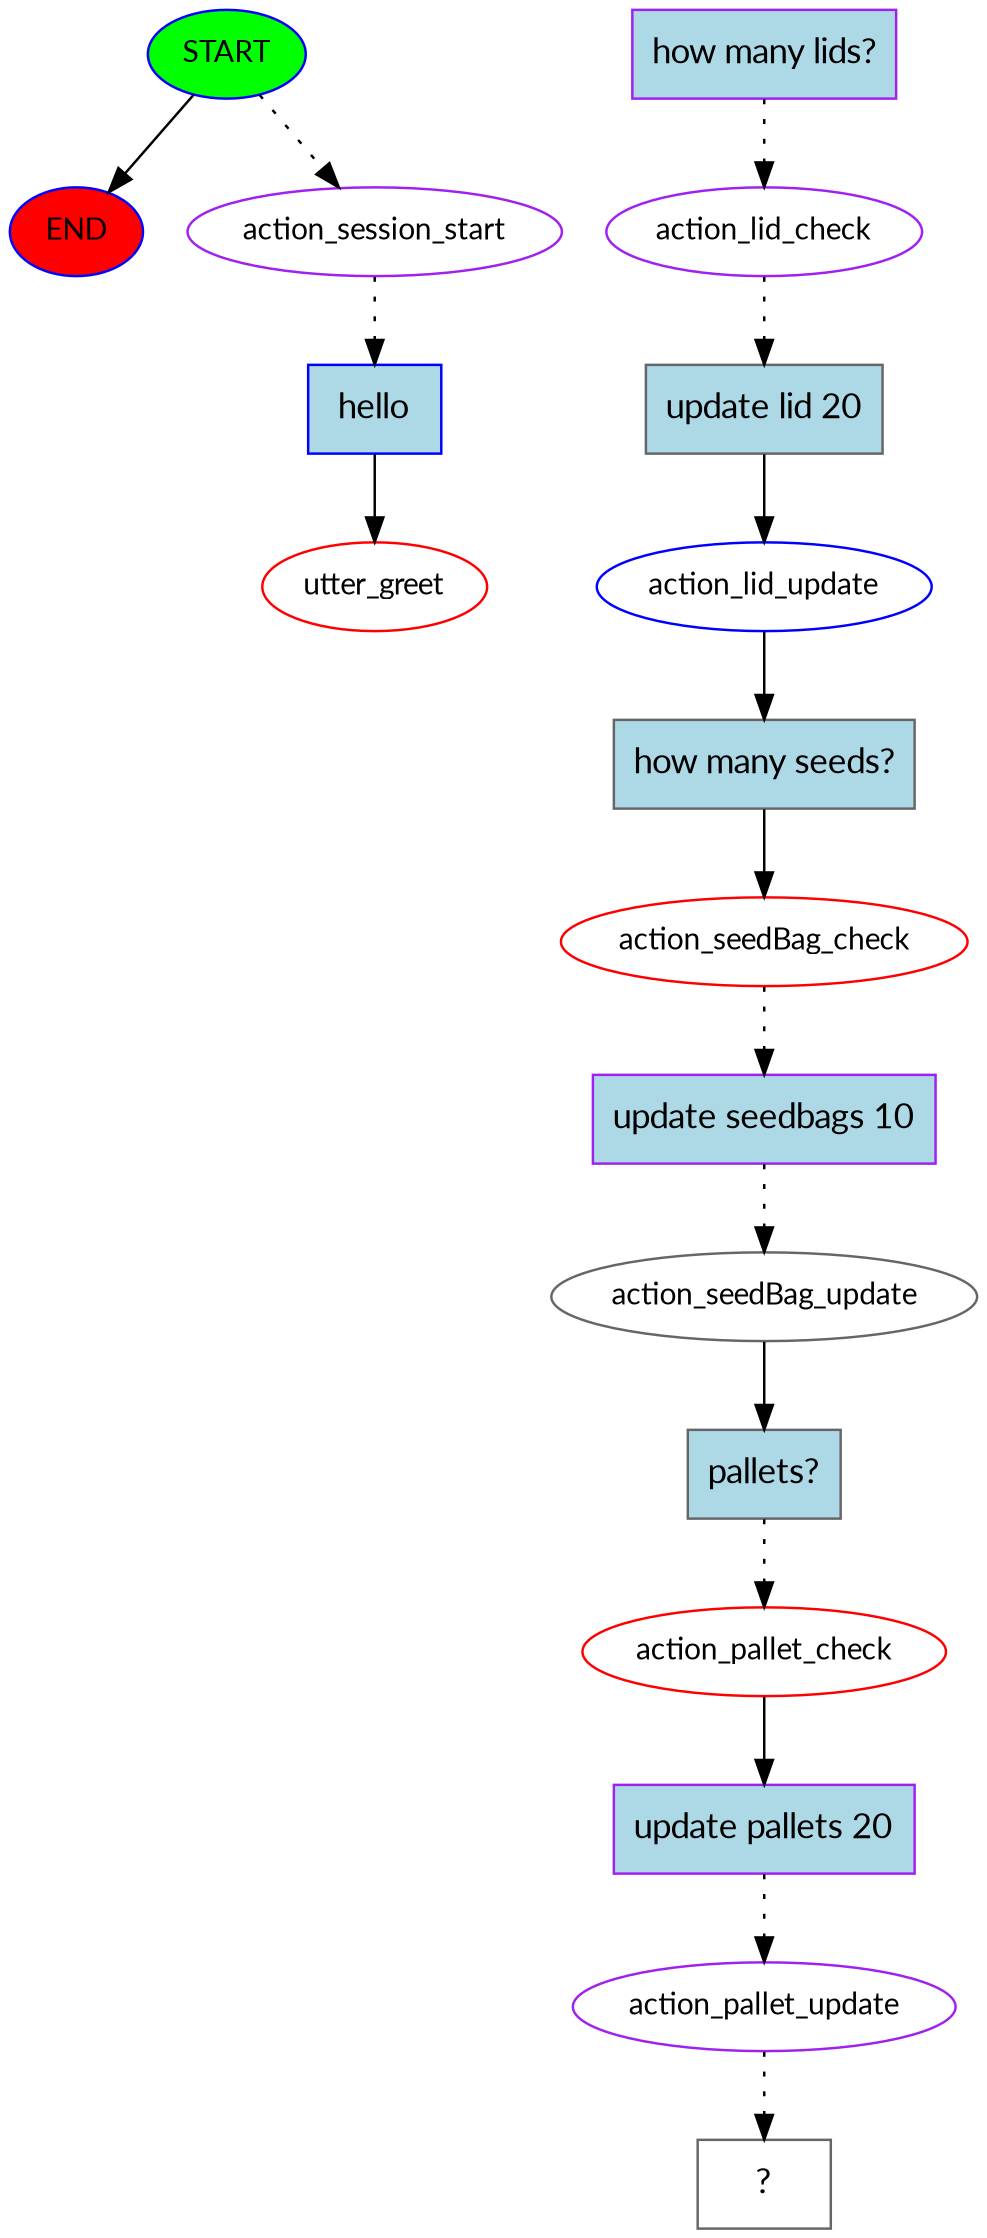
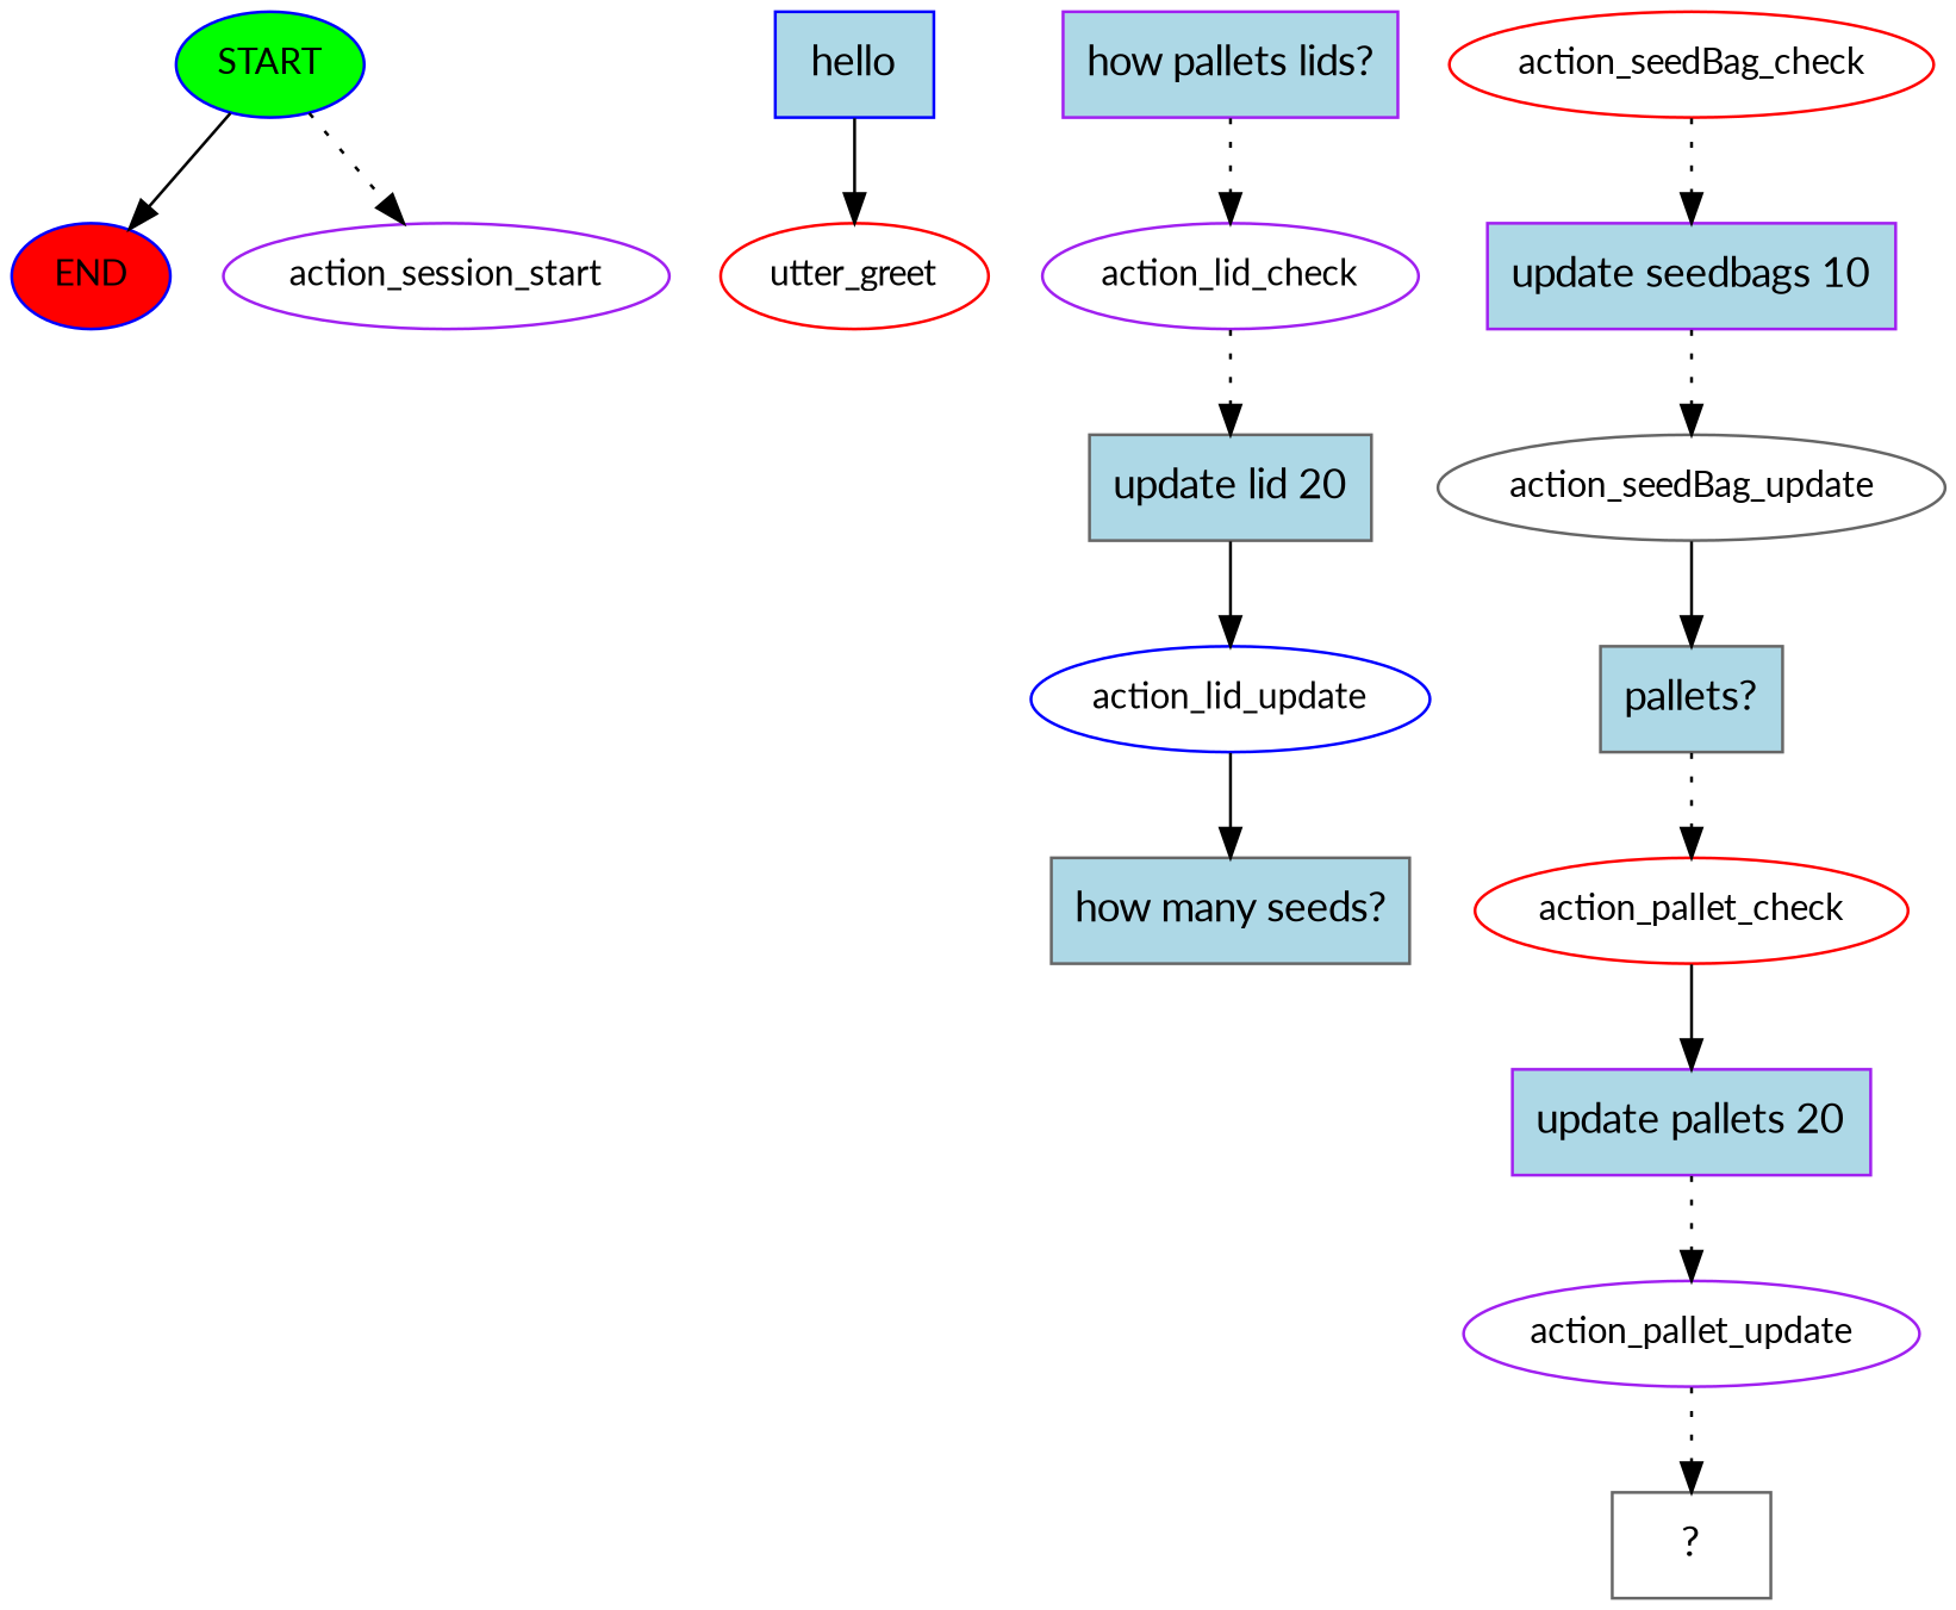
  digraph {
    fontname=Lato
    node [color=purple fontname=Lato fontsize=12]
    edge [fontname=Lato style=dotted]
    n1 [color=blue fillcolor=green label=START style=filled]
    n2 [color=blue fillcolor=red label=END style=filled]
    n3 [label=action_session_start]
    n4 [color=blue fillcolor=lightblue label=hello shape=rect style=filled fontsize=""]
    n5 [color=red label=utter_greet]
-   n6 [fillcolor=lightblue label="how many lids?" shape=rect style=filled fontsize=""]
+   n6 [fillcolor=lightblue label="how pallets lids?" shape=rect style=filled fontsize=""]
    n7 [label=action_lid_check]
    n8 [color=gray40 fillcolor=lightblue label="update lid 20" shape=rect style=filled fontsize=""]
    n9 [color=blue label=action_lid_update]
    n10 [color=gray40 fillcolor=lightblue label="how many seeds?" shape=rect style=filled fontsize=""]
    n11 [color=red label=action_seedBag_check]
    n12 [fillcolor=lightblue label="update seedbags 10" shape=rect style=filled fontsize=""]
    n13 [color=gray40 label=action_seedBag_update]
    n14 [color=gray40 fillcolor=lightblue label="pallets?" shape=rect style=filled fontsize=""]
    n15 [color=red label=action_pallet_check]
    n16 [fillcolor=lightblue label="update pallets 20" shape=rect style=filled fontsize=""]
    n17 [label=action_pallet_update]
    n18 [color=gray40 label="  ?  " shape=rect fontsize=""]
    n1 -> n2 [style=solid]
    n1 -> n3
-   n3 -> n4
    n4 -> n5 [style=solid]
    n6 -> n7
    n7 -> n8
    n8 -> n9 [style=solid]
    n9 -> n10 [style=solid]
-   n10 -> n11 [style=solid]
    n11 -> n12
    n12 -> n13
    n13 -> n14 [style=solid]
    n14 -> n15
    n15 -> n16 [style=solid]
    n16 -> n17
    n17 -> n18
  }
